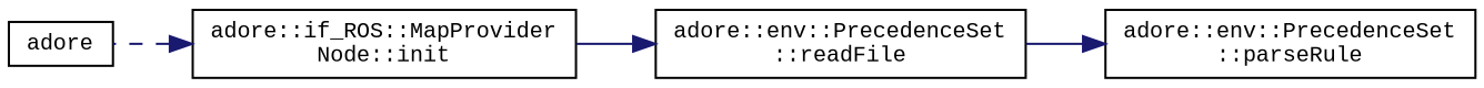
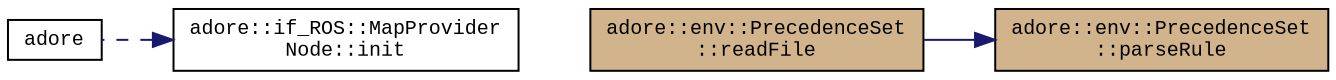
  digraph {
    fontname="Liberation Mono"
    rankdir=RL
    node [color=black fillcolor=tan fontname="Liberation Mono" fontsize=10 shape=record style=filled]
    edge [color=midnightblue dir=back fontname="Liberation Mono" fontsize=10 labelfontname=Helvetica labelfontsize=10 style=solid]
-   n1 [fillcolor=white height=0.2 label="adore::env::PrecedenceSet\l::parseRule" width=0.4]
-   n2 [fillcolor=white height=0.2 label="adore::env::PrecedenceSet\l::readFile" width=0.4]
+   n1 [height=0.2 label="adore::env::PrecedenceSet\l::parseRule" width=0.4]
+   n2 [height=0.2 label="adore::env::PrecedenceSet\l::readFile" width=0.4]
    n3 [fillcolor=white height=0.2 label="adore::if_ROS::MapProvider\lNode::init" width=0.4]
    n4 [fillcolor=white height=0.2 label=adore width=0.4]
    n1 -> n2
-   n2 -> n3
    n3 -> n4 [style=dashed]
  }
